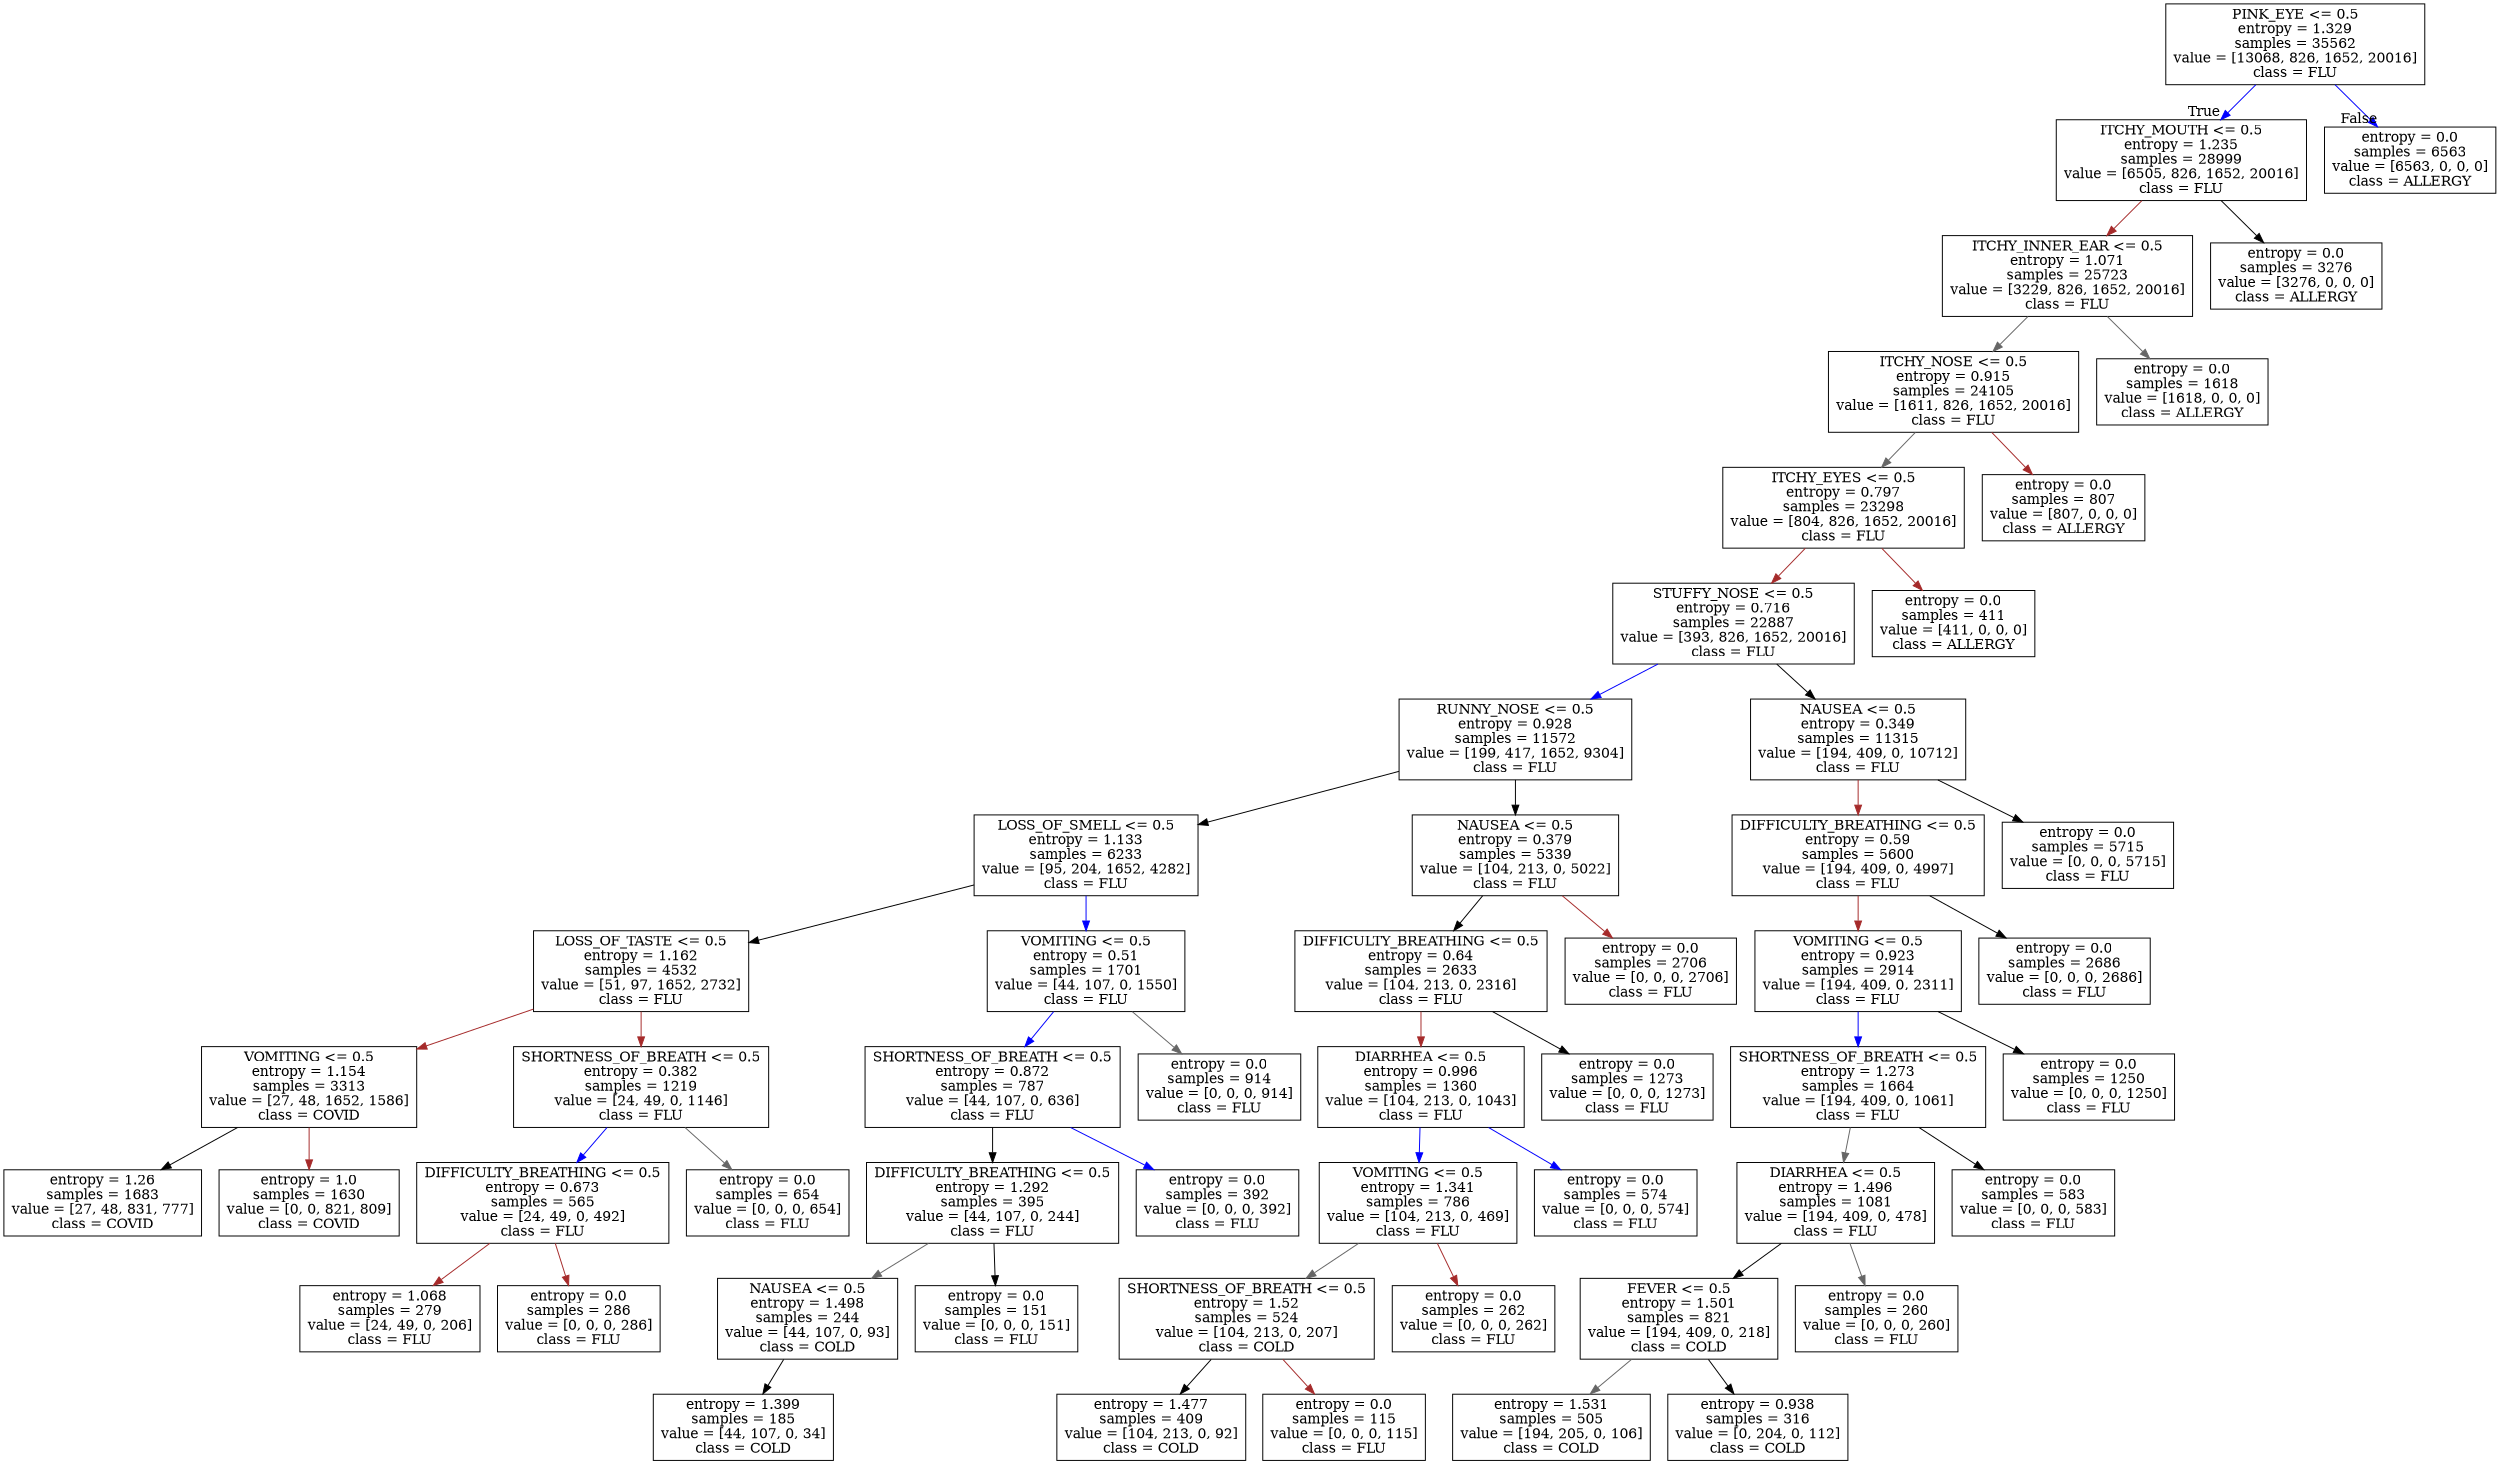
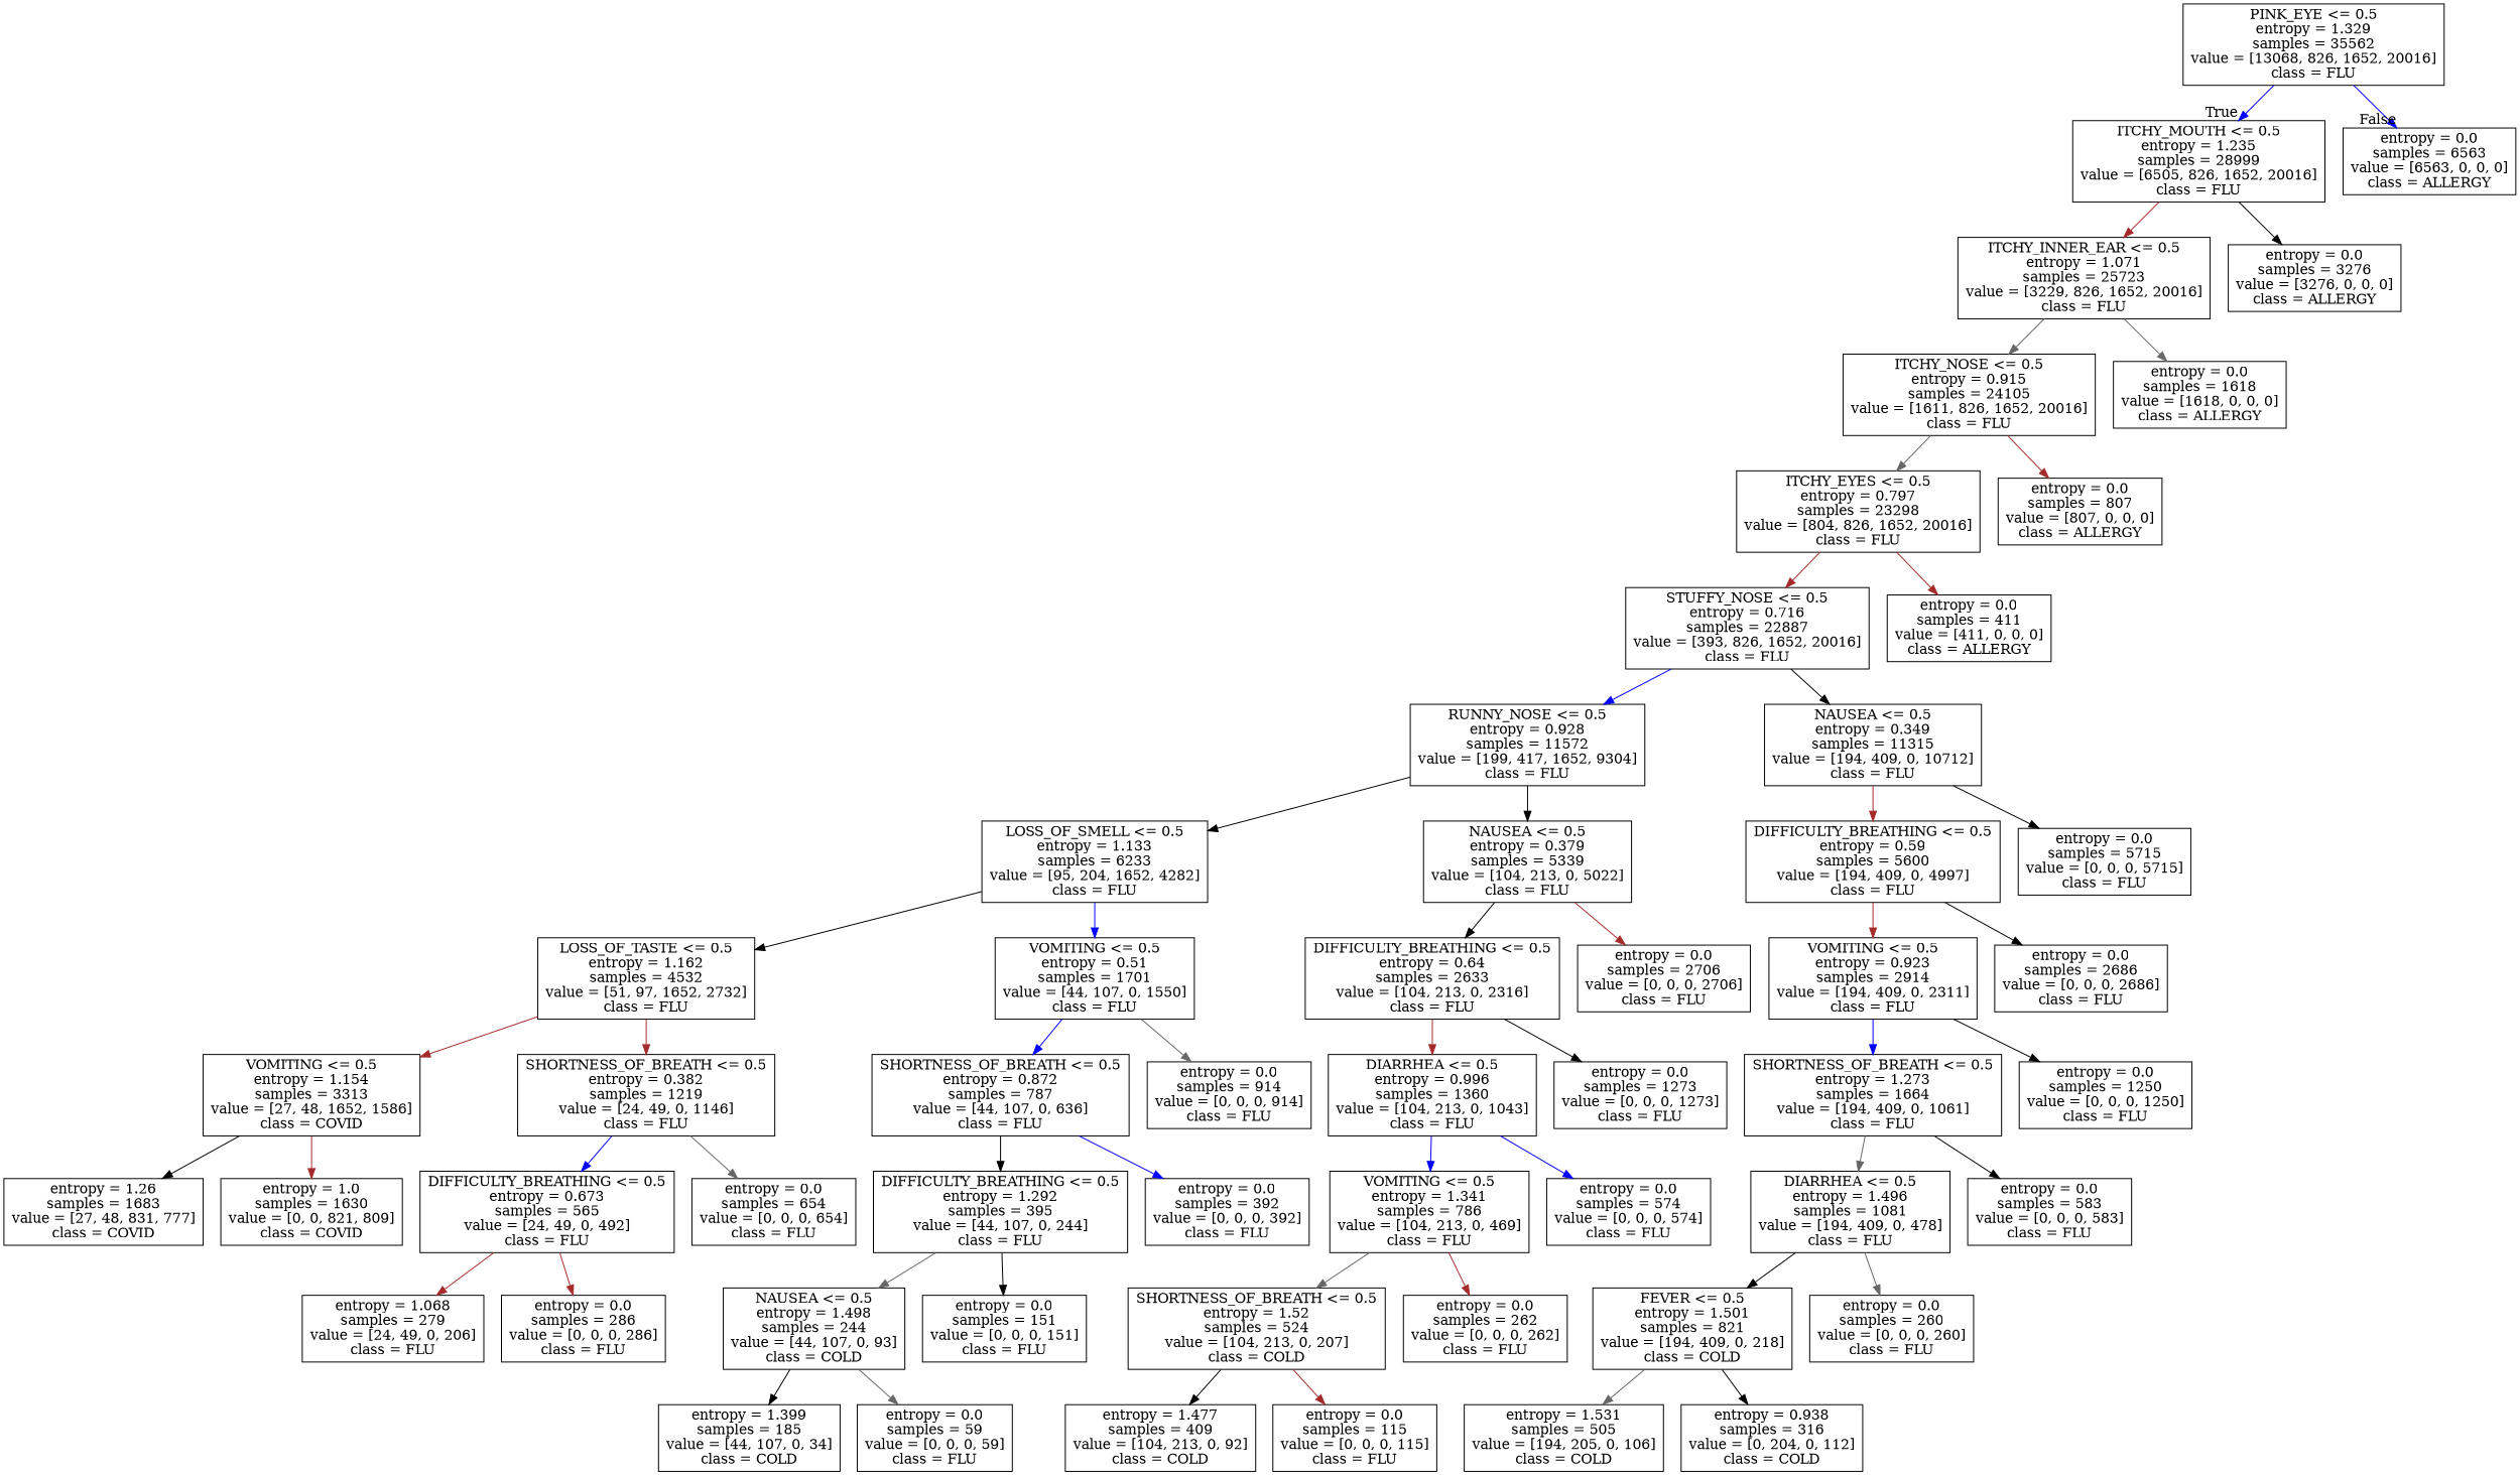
  digraph {
    node [shape=box]
    edge [color=black]
    n1 [label="PINK_EYE <= 0.5\nentropy = 1.329\nsamples = 35562\nvalue = [13068, 826, 1652, 20016]\nclass = FLU"]
    n2 [label="ITCHY_MOUTH <= 0.5\nentropy = 1.235\nsamples = 28999\nvalue = [6505, 826, 1652, 20016]\nclass = FLU"]
    n3 [label="entropy = 0.0\nsamples = 6563\nvalue = [6563, 0, 0, 0]\nclass = ALLERGY"]
    n4 [label="ITCHY_INNER_EAR <= 0.5\nentropy = 1.071\nsamples = 25723\nvalue = [3229, 826, 1652, 20016]\nclass = FLU"]
    n5 [label="entropy = 0.0\nsamples = 3276\nvalue = [3276, 0, 0, 0]\nclass = ALLERGY"]
    n6 [label="ITCHY_NOSE <= 0.5\nentropy = 0.915\nsamples = 24105\nvalue = [1611, 826, 1652, 20016]\nclass = FLU"]
    n7 [label="entropy = 0.0\nsamples = 1618\nvalue = [1618, 0, 0, 0]\nclass = ALLERGY"]
    n8 [label="ITCHY_EYES <= 0.5\nentropy = 0.797\nsamples = 23298\nvalue = [804, 826, 1652, 20016]\nclass = FLU"]
    n9 [label="entropy = 0.0\nsamples = 807\nvalue = [807, 0, 0, 0]\nclass = ALLERGY"]
    n10 [label="STUFFY_NOSE <= 0.5\nentropy = 0.716\nsamples = 22887\nvalue = [393, 826, 1652, 20016]\nclass = FLU"]
    n11 [label="entropy = 0.0\nsamples = 411\nvalue = [411, 0, 0, 0]\nclass = ALLERGY"]
    n12 [label="RUNNY_NOSE <= 0.5\nentropy = 0.928\nsamples = 11572\nvalue = [199, 417, 1652, 9304]\nclass = FLU"]
    n13 [label="NAUSEA <= 0.5\nentropy = 0.349\nsamples = 11315\nvalue = [194, 409, 0, 10712]\nclass = FLU"]
    n14 [label="LOSS_OF_SMELL <= 0.5\nentropy = 1.133\nsamples = 6233\nvalue = [95, 204, 1652, 4282]\nclass = FLU"]
    n15 [label="NAUSEA <= 0.5\nentropy = 0.379\nsamples = 5339\nvalue = [104, 213, 0, 5022]\nclass = FLU"]
    n16 [label="LOSS_OF_TASTE <= 0.5\nentropy = 1.162\nsamples = 4532\nvalue = [51, 97, 1652, 2732]\nclass = FLU"]
    n17 [label="VOMITING <= 0.5\nentropy = 0.51\nsamples = 1701\nvalue = [44, 107, 0, 1550]\nclass = FLU"]
    n18 [label="VOMITING <= 0.5\nentropy = 1.154\nsamples = 3313\nvalue = [27, 48, 1652, 1586]\nclass = COVID"]
    n19 [label="SHORTNESS_OF_BREATH <= 0.5\nentropy = 0.382\nsamples = 1219\nvalue = [24, 49, 0, 1146]\nclass = FLU"]
    n20 [label="entropy = 1.26\nsamples = 1683\nvalue = [27, 48, 831, 777]\nclass = COVID"]
    n21 [label="entropy = 1.0\nsamples = 1630\nvalue = [0, 0, 821, 809]\nclass = COVID"]
    n22 [label="DIFFICULTY_BREATHING <= 0.5\nentropy = 0.673\nsamples = 565\nvalue = [24, 49, 0, 492]\nclass = FLU"]
    n23 [label="entropy = 0.0\nsamples = 654\nvalue = [0, 0, 0, 654]\nclass = FLU"]
    n24 [label="entropy = 1.068\nsamples = 279\nvalue = [24, 49, 0, 206]\nclass = FLU"]
    n25 [label="entropy = 0.0\nsamples = 286\nvalue = [0, 0, 0, 286]\nclass = FLU"]
    n26 [label="SHORTNESS_OF_BREATH <= 0.5\nentropy = 0.872\nsamples = 787\nvalue = [44, 107, 0, 636]\nclass = FLU"]
    n27 [label="entropy = 0.0\nsamples = 914\nvalue = [0, 0, 0, 914]\nclass = FLU"]
    n28 [label="DIFFICULTY_BREATHING <= 0.5\nentropy = 1.292\nsamples = 395\nvalue = [44, 107, 0, 244]\nclass = FLU"]
    n29 [label="entropy = 0.0\nsamples = 392\nvalue = [0, 0, 0, 392]\nclass = FLU"]
    n30 [label="NAUSEA <= 0.5\nentropy = 1.498\nsamples = 244\nvalue = [44, 107, 0, 93]\nclass = COLD"]
    n31 [label="entropy = 0.0\nsamples = 151\nvalue = [0, 0, 0, 151]\nclass = FLU"]
    n32 [label="entropy = 1.399\nsamples = 185\nvalue = [44, 107, 0, 34]\nclass = COLD"]
+   n33 [label="entropy = 0.0\nsamples = 59\nvalue = [0, 0, 0, 59]\nclass = FLU"]
    n34 [label="DIFFICULTY_BREATHING <= 0.5\nentropy = 0.64\nsamples = 2633\nvalue = [104, 213, 0, 2316]\nclass = FLU"]
    n35 [label="entropy = 0.0\nsamples = 2706\nvalue = [0, 0, 0, 2706]\nclass = FLU"]
    n36 [label="DIARRHEA <= 0.5\nentropy = 0.996\nsamples = 1360\nvalue = [104, 213, 0, 1043]\nclass = FLU"]
    n37 [label="entropy = 0.0\nsamples = 1273\nvalue = [0, 0, 0, 1273]\nclass = FLU"]
    n38 [label="VOMITING <= 0.5\nentropy = 1.341\nsamples = 786\nvalue = [104, 213, 0, 469]\nclass = FLU"]
    n39 [label="entropy = 0.0\nsamples = 574\nvalue = [0, 0, 0, 574]\nclass = FLU"]
    n40 [label="SHORTNESS_OF_BREATH <= 0.5\nentropy = 1.52\nsamples = 524\nvalue = [104, 213, 0, 207]\nclass = COLD"]
    n41 [label="entropy = 0.0\nsamples = 262\nvalue = [0, 0, 0, 262]\nclass = FLU"]
    n42 [label="entropy = 1.477\nsamples = 409\nvalue = [104, 213, 0, 92]\nclass = COLD"]
    n43 [label="entropy = 0.0\nsamples = 115\nvalue = [0, 0, 0, 115]\nclass = FLU"]
    n44 [label="DIFFICULTY_BREATHING <= 0.5\nentropy = 0.59\nsamples = 5600\nvalue = [194, 409, 0, 4997]\nclass = FLU"]
    n45 [label="entropy = 0.0\nsamples = 5715\nvalue = [0, 0, 0, 5715]\nclass = FLU"]
    n46 [label="VOMITING <= 0.5\nentropy = 0.923\nsamples = 2914\nvalue = [194, 409, 0, 2311]\nclass = FLU"]
    n47 [label="entropy = 0.0\nsamples = 2686\nvalue = [0, 0, 0, 2686]\nclass = FLU"]
    n48 [label="SHORTNESS_OF_BREATH <= 0.5\nentropy = 1.273\nsamples = 1664\nvalue = [194, 409, 0, 1061]\nclass = FLU"]
    n49 [label="entropy = 0.0\nsamples = 1250\nvalue = [0, 0, 0, 1250]\nclass = FLU"]
    n50 [label="DIARRHEA <= 0.5\nentropy = 1.496\nsamples = 1081\nvalue = [194, 409, 0, 478]\nclass = FLU"]
    n51 [label="entropy = 0.0\nsamples = 583\nvalue = [0, 0, 0, 583]\nclass = FLU"]
    n52 [label="FEVER <= 0.5\nentropy = 1.501\nsamples = 821\nvalue = [194, 409, 0, 218]\nclass = COLD"]
    n53 [label="entropy = 0.0\nsamples = 260\nvalue = [0, 0, 0, 260]\nclass = FLU"]
    n54 [label="entropy = 1.531\nsamples = 505\nvalue = [194, 205, 0, 106]\nclass = COLD"]
    n55 [label="entropy = 0.938\nsamples = 316\nvalue = [0, 204, 0, 112]\nclass = COLD"]
    n1 -> n2 [headlabel=True labelangle=45 labeldistance=2.5 color=blue]
    n1 -> n3 [headlabel=False labelangle=-45 labeldistance=2.5 color=blue]
    n2 -> n4 [color=brown]
    n2 -> n5
    n4 -> n6 [color=gray40]
    n4 -> n7 [color=gray40]
    n6 -> n8 [color=gray40]
    n6 -> n9 [color=brown]
    n8 -> n10 [color=brown]
    n8 -> n11 [color=brown]
    n10 -> n12 [color=blue]
    n10 -> n13
    n12 -> n14
    n12 -> n15
    n13 -> n44 [color=brown]
    n13 -> n45
    n14 -> n16
    n14 -> n17 [color=blue]
    n15 -> n34
    n15 -> n35 [color=brown]
    n16 -> n18 [color=brown]
    n16 -> n19 [color=brown]
    n17 -> n26 [color=blue]
    n17 -> n27 [color=gray40]
    n18 -> n20
    n18 -> n21 [color=brown]
    n19 -> n22 [color=blue]
    n19 -> n23 [color=gray40]
    n22 -> n24 [color=brown]
    n22 -> n25 [color=brown]
    n26 -> n28
    n26 -> n29 [color=blue]
    n28 -> n30 [color=gray40]
    n28 -> n31
    n30 -> n32
+   n30 -> n33 [color=gray40]
    n34 -> n36 [color=brown]
    n34 -> n37
    n36 -> n38 [color=blue]
    n36 -> n39 [color=blue]
    n38 -> n40 [color=gray40]
    n38 -> n41 [color=brown]
    n40 -> n42
    n40 -> n43 [color=brown]
    n44 -> n46 [color=brown]
    n44 -> n47
    n46 -> n48 [color=blue]
    n46 -> n49
    n48 -> n50 [color=gray40]
    n48 -> n51
    n50 -> n52
    n50 -> n53 [color=gray40]
    n52 -> n54 [color=gray40]
    n52 -> n55
  }
